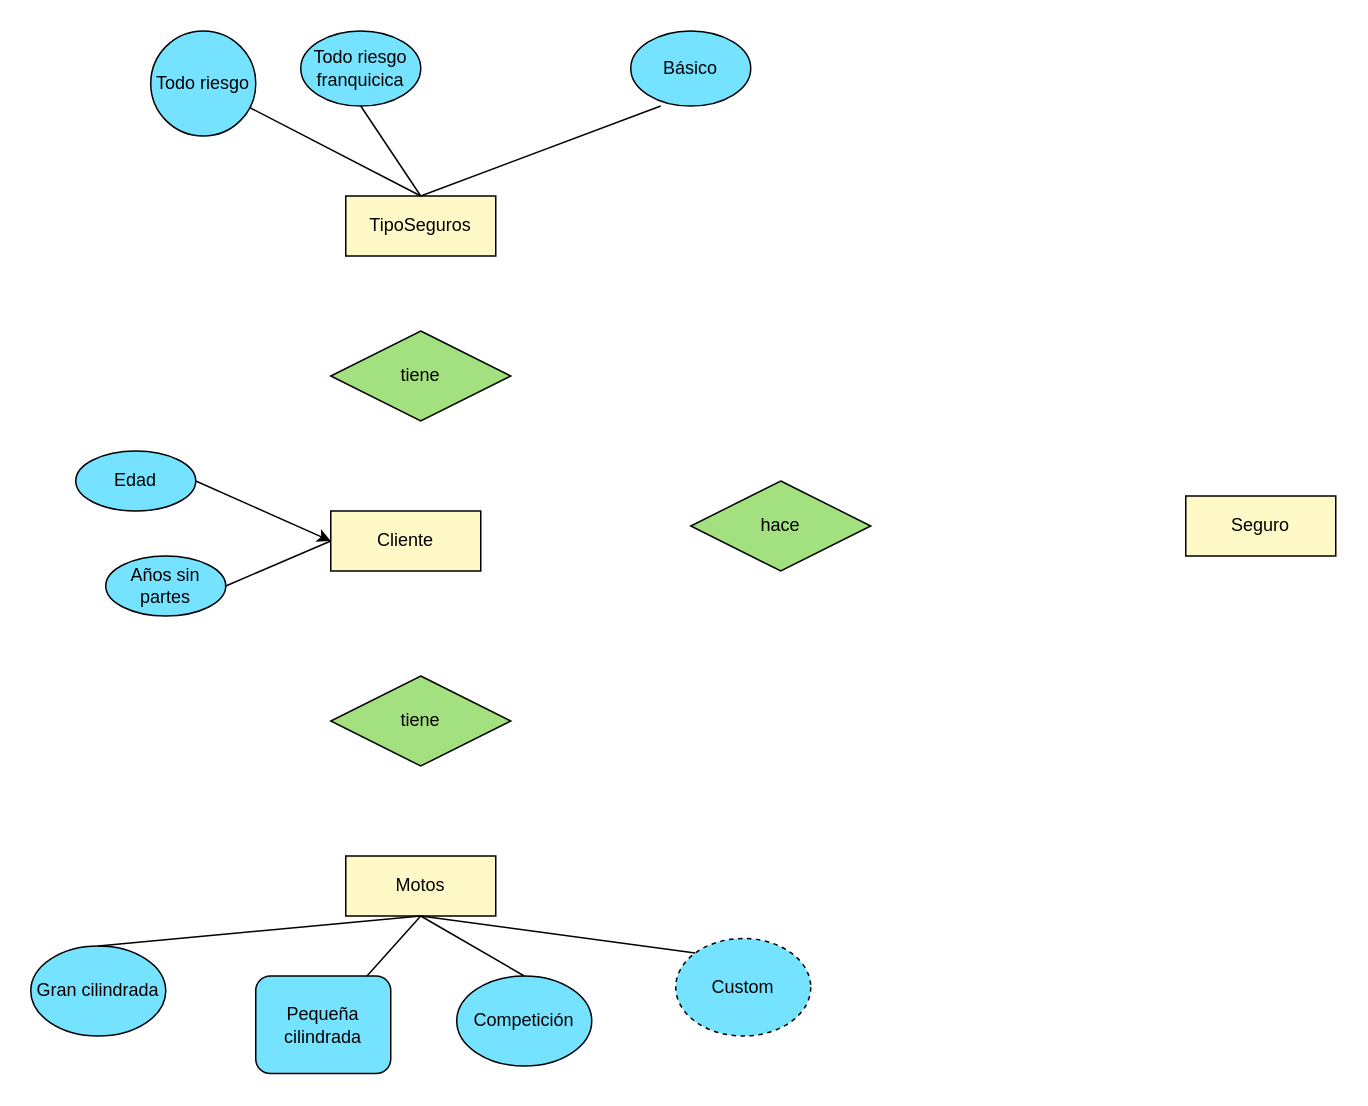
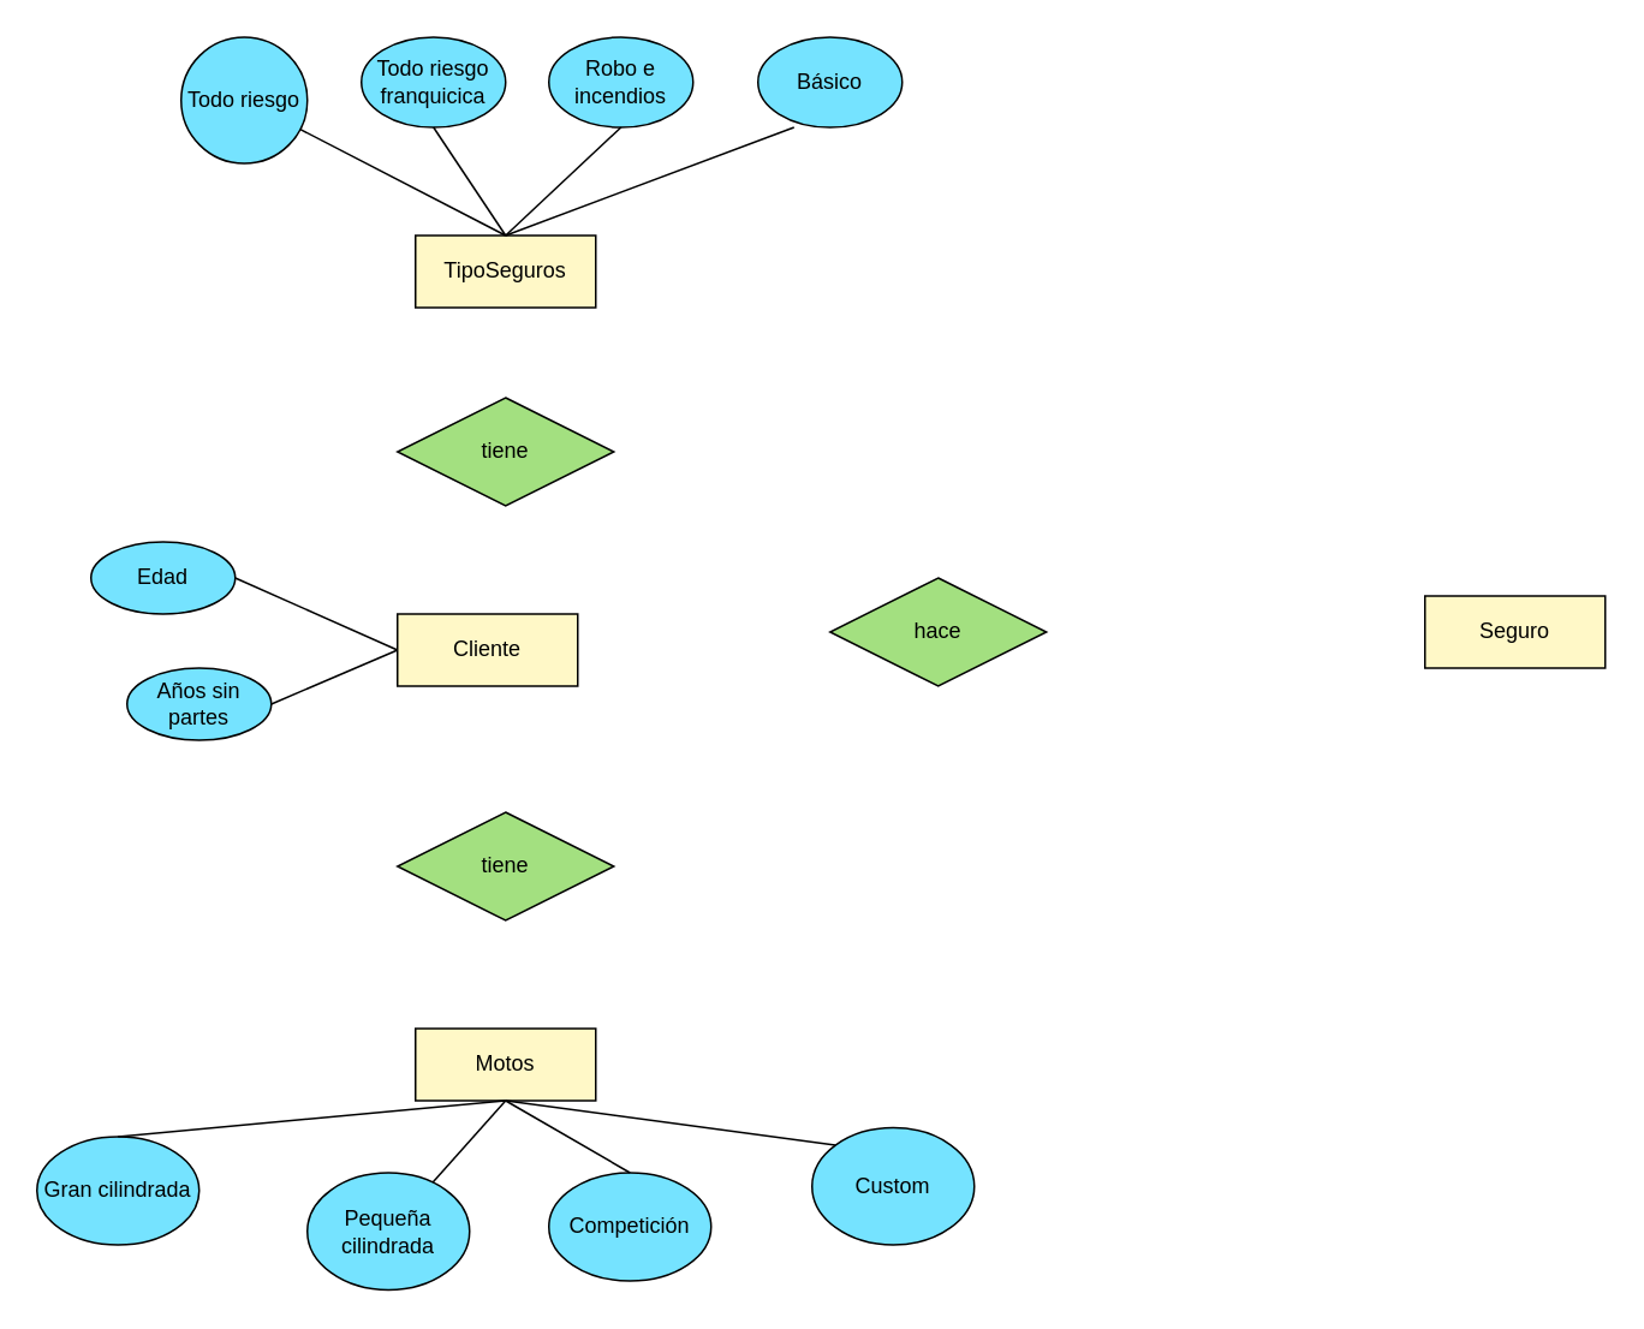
  <mxCell id="0" />
  <mxCell id="1" parent="0" />
  <mxCell id="2" value="TipoSeguros" style="whiteSpace=wrap;html=1;align=center;fillColor=#FFF8C7;" vertex="1" parent="1"><mxGeometry x="230" y="130" width="100" height="40" as="geometry" /></mxCell>
  <mxCell id="3" value="Motos" style="whiteSpace=wrap;html=1;align=center;fillColor=#FFF8C7;" vertex="1" parent="1"><mxGeometry x="230" y="570" width="100" height="40" as="geometry" /></mxCell>
  <mxCell id="4" value="Seguro" style="whiteSpace=wrap;html=1;align=center;fillColor=#FFF8C7;" vertex="1" parent="1"><mxGeometry x="790" y="330" width="100" height="40" as="geometry" /></mxCell>
  <mxCell id="5" value="Todo riesgo" style="ellipse;whiteSpace=wrap;html=1;fillColor=#75E3FF;" vertex="1" parent="1"><mxGeometry x="100" y="20" width="70" height="70" as="geometry" /></mxCell>
  <mxCell id="6" value="Todo riesgo franquicica&lt;br&gt;" style="ellipse;whiteSpace=wrap;html=1;fillColor=#75E3FF;" vertex="1" parent="1"><mxGeometry x="200" y="20" width="80" height="50" as="geometry" /></mxCell>
+ <mxCell id="7" value="Robo e incendios" style="ellipse;whiteSpace=wrap;html=1;fillColor=#75E3FF;" vertex="1" parent="1"><mxGeometry x="304" y="20" width="80" height="50" as="geometry" /></mxCell>
  <mxCell id="8" value="Básico" style="ellipse;whiteSpace=wrap;html=1;fillColor=#75E3FF;" vertex="1" parent="1"><mxGeometry x="420" y="20" width="80" height="50" as="geometry" /></mxCell>
  <mxCell id="9" value="" style="endArrow=none;html=1;rounded=0;entryX=0.25;entryY=1;entryDx=0;entryDy=0;entryPerimeter=0;exitX=0.5;exitY=0;exitDx=0;exitDy=0;" edge="1" parent="1" source="2" target="8"><mxGeometry relative="1" as="geometry"><mxPoint x="220" y="220" as="sourcePoint" /><mxPoint x="380" y="220" as="targetPoint" /></mxGeometry></mxCell>
+ <mxCell id="10" value="" style="endArrow=none;html=1;rounded=0;entryX=0.5;entryY=1;entryDx=0;entryDy=0;exitX=0.5;exitY=0;exitDx=0;exitDy=0;" edge="1" parent="1" source="2" target="7"><mxGeometry relative="1" as="geometry"><mxPoint x="220" y="220" as="sourcePoint" /><mxPoint x="380" y="220" as="targetPoint" /></mxGeometry></mxCell>
  <mxCell id="11" value="" style="endArrow=none;html=1;rounded=0;entryX=0.5;entryY=1;entryDx=0;entryDy=0;exitX=0.5;exitY=0;exitDx=0;exitDy=0;" edge="1" parent="1" source="2" target="6"><mxGeometry relative="1" as="geometry"><mxPoint x="220" y="220" as="sourcePoint" /><mxPoint x="380" y="220" as="targetPoint" /></mxGeometry></mxCell>
  <mxCell id="12" value="" style="endArrow=none;html=1;rounded=0;exitX=0.5;exitY=0;exitDx=0;exitDy=0;" edge="1" parent="1" source="2" target="5"><mxGeometry relative="1" as="geometry"><mxPoint x="220" y="220" as="sourcePoint" /><mxPoint x="380" y="220" as="targetPoint" /></mxGeometry></mxCell>
  <mxCell id="13" value="Gran cilindrada" style="ellipse;whiteSpace=wrap;html=1;fillColor=#75E3FF;" vertex="1" parent="1"><mxGeometry x="20" y="630" width="90" height="60" as="geometry" /></mxCell>
- <mxCell id="14" value="Pequeña cilindrada" style="whiteSpace=wrap;html=1;fillColor=#75E3FF;rounded=1;" vertex="1" parent="1"><mxGeometry x="170" y="650" width="90" height="65" as="geometry" /></mxCell>
- <mxCell id="15" value="Custom" style="ellipse;whiteSpace=wrap;html=1;fillColor=#75E3FF;dashed=1;" vertex="1" parent="1"><mxGeometry x="450" y="625" width="90" height="65" as="geometry" /></mxCell>
+ <mxCell id="14" value="Pequeña cilindrada" style="ellipse;whiteSpace=wrap;html=1;fillColor=#75E3FF;" vertex="1" parent="1"><mxGeometry x="170" y="650" width="90" height="65" as="geometry" /></mxCell>
+ <mxCell id="15" value="Custom" style="ellipse;whiteSpace=wrap;html=1;fillColor=#75E3FF;" vertex="1" parent="1"><mxGeometry x="450" y="625" width="90" height="65" as="geometry" /></mxCell>
  <mxCell id="16" value="Competición" style="ellipse;whiteSpace=wrap;html=1;fillColor=#75E3FF;" vertex="1" parent="1"><mxGeometry x="304" y="650" width="90" height="60" as="geometry" /></mxCell>
  <mxCell id="17" value="" style="endArrow=none;html=1;rounded=0;exitX=0.5;exitY=0;exitDx=0;exitDy=0;entryX=0.5;entryY=1;entryDx=0;entryDy=0;" edge="1" parent="1" source="13" target="3"><mxGeometry relative="1" as="geometry"><mxPoint x="220" y="320" as="sourcePoint" /><mxPoint x="380" y="320" as="targetPoint" /></mxGeometry></mxCell>
  <mxCell id="18" value="" style="endArrow=none;html=1;rounded=0;" edge="1" parent="1" target="14"><mxGeometry relative="1" as="geometry"><mxPoint x="280" y="610" as="sourcePoint" /><mxPoint x="380" y="320" as="targetPoint" /></mxGeometry></mxCell>
  <mxCell id="19" value="" style="endArrow=none;html=1;rounded=0;exitX=0.5;exitY=1;exitDx=0;exitDy=0;entryX=0.5;entryY=0;entryDx=0;entryDy=0;" edge="1" parent="1" source="3" target="16"><mxGeometry relative="1" as="geometry"><mxPoint x="350" y="550" as="sourcePoint" /><mxPoint x="510" y="550" as="targetPoint" /></mxGeometry></mxCell>
  <mxCell id="20" value="" style="endArrow=none;html=1;rounded=0;exitX=0;exitY=0;exitDx=0;exitDy=0;" edge="1" parent="1" source="15"><mxGeometry relative="1" as="geometry"><mxPoint x="220" y="320" as="sourcePoint" /><mxPoint x="280" y="610" as="targetPoint" /><Array as="points" /></mxGeometry></mxCell>
  <mxCell id="21" value="Cliente" style="whiteSpace=wrap;html=1;align=center;fillColor=#FFF8C7;strokeColor=#000000;fontColor=#000000;" vertex="1" parent="1"><mxGeometry x="220" y="340" width="100" height="40" as="geometry" /></mxCell>
  <mxCell id="22" value="hace" style="shape=rhombus;perimeter=rhombusPerimeter;whiteSpace=wrap;html=1;align=center;fillColor=#A3E080;" vertex="1" parent="1"><mxGeometry x="460" y="320" width="120" height="60" as="geometry" /></mxCell>
  <mxCell id="23" value="tiene" style="shape=rhombus;perimeter=rhombusPerimeter;whiteSpace=wrap;html=1;align=center;fillColor=#A3E080;" vertex="1" parent="1"><mxGeometry x="220" y="220" width="120" height="60" as="geometry" /></mxCell>
  <mxCell id="24" value="tiene" style="shape=rhombus;perimeter=rhombusPerimeter;whiteSpace=wrap;html=1;align=center;fillColor=#A3E080;" vertex="1" parent="1"><mxGeometry x="220" y="450" width="120" height="60" as="geometry" /></mxCell>
  <mxCell id="25" value="Edad" style="ellipse;whiteSpace=wrap;html=1;align=center;fillColor=#75E3FF;" vertex="1" parent="1"><mxGeometry x="50" y="300" width="80" height="40" as="geometry" /></mxCell>
  <mxCell id="26" value="Años sin partes" style="ellipse;whiteSpace=wrap;html=1;align=center;fillColor=#75E3FF;" vertex="1" parent="1"><mxGeometry x="70" y="370" width="80" height="40" as="geometry" /></mxCell>
  <mxCell id="27" style="edgeStyle=none;rounded=0;orthogonalLoop=1;jettySize=auto;html=1;exitX=0;exitY=0.5;exitDx=0;exitDy=0;" edge="1" parent="1" source="26" target="26"><mxGeometry relative="1" as="geometry" /></mxCell>
- <mxCell id="28" value="" style="endArrow=classic;html=1;rounded=0;entryX=0;entryY=0.5;entryDx=0;entryDy=0;exitX=1;exitY=0.5;exitDx=0;exitDy=0;" edge="1" parent="1" source="25" target="21"><mxGeometry relative="1" as="geometry"><mxPoint x="210" y="310" as="sourcePoint" /><mxPoint x="380" y="320" as="targetPoint" /></mxGeometry></mxCell>
+ <mxCell id="28" value="" style="endArrow=none;html=1;rounded=0;entryX=0;entryY=0.5;entryDx=0;entryDy=0;exitX=1;exitY=0.5;exitDx=0;exitDy=0;" edge="1" parent="1" source="25" target="21"><mxGeometry relative="1" as="geometry"><mxPoint x="210" y="310" as="sourcePoint" /><mxPoint x="380" y="320" as="targetPoint" /></mxGeometry></mxCell>
  <mxCell id="29" value="" style="endArrow=none;html=1;rounded=0;exitX=1;exitY=0.5;exitDx=0;exitDy=0;" edge="1" parent="1" source="26"><mxGeometry relative="1" as="geometry"><mxPoint x="220" y="320" as="sourcePoint" /><mxPoint x="220" y="360" as="targetPoint" /></mxGeometry></mxCell>
